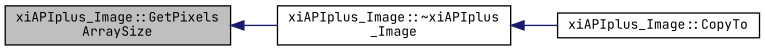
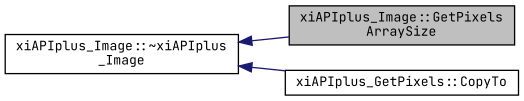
  digraph {
    fontname="JetBrains Mono"
    rankdir=LR
    node [color=black fillcolor=white fontname="JetBrains Mono" fontsize=10 shape=record style=filled]
    edge [color=midnightblue dir=back fontname="JetBrains Mono" fontsize=10 labelfontname=Helvetica labelfontsize=10 style=solid]
    n1 [fillcolor=grey75 fontcolor=black height=0.2 label="xiAPIplus_Image::GetPixels\lArraySize" width=0.4]
    n2 [height=0.2 label="xiAPIplus_Image::~xiAPIplus\l_Image" width=0.4]
-   n3 [height=0.2 label="xiAPIplus_Image::CopyTo" width=0.4]
-   n1 -> n2
+   n3 [height=0.2 label="xiAPIplus_GetPixels::CopyTo" width=0.4]
+   n2 -> n1
    n2 -> n3
  }
